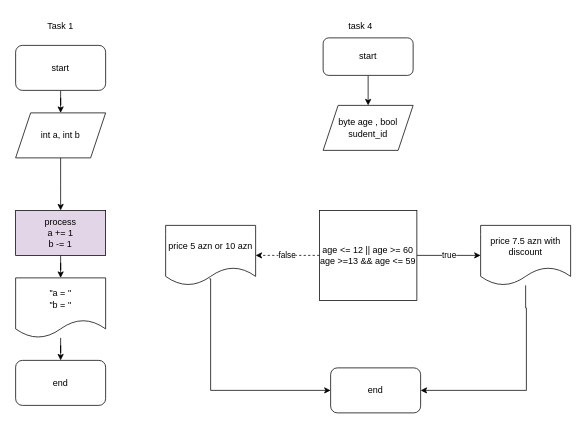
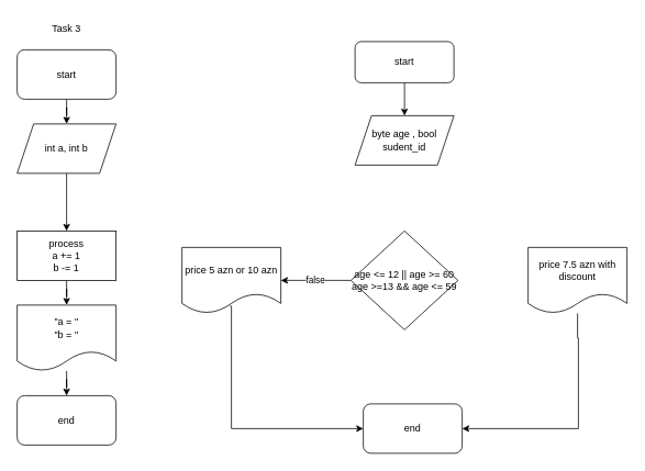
  <mxCell id="0" />
  <mxCell id="1" parent="0" />
  <mxCell id="2" value="" style="edgeStyle=orthogonalEdgeStyle;rounded=0;orthogonalLoop=1;jettySize=auto;html=1;" edge="1" parent="1" source="3" target="5"><mxGeometry relative="1" as="geometry" /></mxCell>
  <mxCell id="3" value="start" style="rounded=1;whiteSpace=wrap;html=1;" vertex="1" parent="1"><mxGeometry x="20" y="60" width="120" height="60" as="geometry" /></mxCell>
  <mxCell id="4" value="" style="edgeStyle=orthogonalEdgeStyle;rounded=0;orthogonalLoop=1;jettySize=auto;html=1;" edge="1" parent="1" source="5"><mxGeometry relative="1" as="geometry"><mxPoint x="80" y="280" as="targetPoint" /></mxGeometry></mxCell>
  <mxCell id="5" value="int a, int b" style="shape=parallelogram;perimeter=parallelogramPerimeter;whiteSpace=wrap;html=1;fixedSize=1;" vertex="1" parent="1"><mxGeometry x="20" y="150" width="120" height="60" as="geometry" /></mxCell>
  <mxCell id="6" value="" style="edgeStyle=orthogonalEdgeStyle;rounded=0;orthogonalLoop=1;jettySize=auto;html=1;" edge="1" parent="1" source="7" target="10"><mxGeometry relative="1" as="geometry" /></mxCell>
- <mxCell id="7" value="process&lt;br&gt;a += 1&lt;br&gt;b -= 1" style="rounded=0;whiteSpace=wrap;html=1;fillColor=#e1d5e7;" vertex="1" parent="1"><mxGeometry x="20" y="280" width="120" height="60" as="geometry" /></mxCell>
+ <mxCell id="7" value="process&lt;br&gt;a += 1&lt;br&gt;b -= 1" style="rounded=0;whiteSpace=wrap;html=1;" vertex="1" parent="1"><mxGeometry x="20" y="280" width="120" height="60" as="geometry" /></mxCell>
  <mxCell id="8" value="end" style="rounded=1;whiteSpace=wrap;html=1;" vertex="1" parent="1"><mxGeometry x="20" y="480" width="120" height="60" as="geometry" /></mxCell>
  <mxCell id="9" value="" style="edgeStyle=orthogonalEdgeStyle;rounded=0;orthogonalLoop=1;jettySize=auto;html=1;" edge="1" parent="1" source="10" target="8"><mxGeometry relative="1" as="geometry" /></mxCell>
  <mxCell id="10" value="&quot;a = &quot;&lt;br&gt;&quot;b = &quot;" style="shape=document;whiteSpace=wrap;html=1;boundedLbl=1;" vertex="1" parent="1"><mxGeometry x="20" y="370" width="120" height="80" as="geometry" /></mxCell>
- <mxCell id="11" value="Task 1&lt;br&gt;" style="text;strokeColor=none;align=center;fillColor=default;html=1;verticalAlign=middle;whiteSpace=wrap;rounded=0;glass=0;shadow=0;" vertex="1" parent="1"><mxGeometry x="50" y="20" width="60" height="30" as="geometry" /></mxCell>
- <mxCell id="12" value="task 4&lt;br&gt;" style="text;strokeColor=none;align=center;fillColor=none;html=1;verticalAlign=middle;whiteSpace=wrap;rounded=0;" vertex="1" parent="1"><mxGeometry x="450" y="20" width="60" height="30" as="geometry" /></mxCell>
+ <mxCell id="11" value="Task 3&lt;br&gt;" style="text;strokeColor=none;align=center;fillColor=default;html=1;verticalAlign=middle;whiteSpace=wrap;rounded=0;glass=0;shadow=0;" vertex="1" parent="1"><mxGeometry x="50" y="20" width="60" height="30" as="geometry" /></mxCell>
  <mxCell id="13" value="" style="edgeStyle=orthogonalEdgeStyle;rounded=0;orthogonalLoop=1;jettySize=auto;html=1;" edge="1" parent="1" source="14" target="15"><mxGeometry relative="1" as="geometry" /></mxCell>
  <mxCell id="14" value="start" style="rounded=1;whiteSpace=wrap;html=1;" vertex="1" parent="1"><mxGeometry x="430" y="50" width="120" height="50" as="geometry" /></mxCell>
  <mxCell id="15" value="byte age , bool sudent_id" style="shape=parallelogram;perimeter=parallelogramPerimeter;whiteSpace=wrap;html=1;fixedSize=1;" vertex="1" parent="1"><mxGeometry x="430" y="140" width="120" height="60" as="geometry" /></mxCell>
- <mxCell id="16" value="false" style="edgeStyle=orthogonalEdgeStyle;rounded=0;orthogonalLoop=1;jettySize=auto;html=1;dashed=1;" edge="1" parent="1" source="18" target="19"><mxGeometry relative="1" as="geometry" /></mxCell>
- <mxCell id="17" value="true&lt;br&gt;" style="edgeStyle=orthogonalEdgeStyle;rounded=0;orthogonalLoop=1;jettySize=auto;html=1;" edge="1" parent="1" source="18" target="21"><mxGeometry relative="1" as="geometry" /></mxCell>
- <mxCell id="18" value="age &amp;lt;= 12 || age &amp;gt;= 60&lt;br&gt;age &amp;gt;=13 &amp;amp;&amp;amp; age &amp;lt;= 59&lt;br&gt;" style="whiteSpace=wrap;html=1;rounded=0;" vertex="1" parent="1"><mxGeometry x="425" y="280" width="130" height="120" as="geometry" /></mxCell>
+ <mxCell id="16" value="false" style="edgeStyle=orthogonalEdgeStyle;rounded=0;orthogonalLoop=1;jettySize=auto;html=1;" edge="1" parent="1" source="18" target="19"><mxGeometry relative="1" as="geometry" /></mxCell>
+ <mxCell id="18" value="age &amp;lt;= 12 || age &amp;gt;= 60&lt;br&gt;age &amp;gt;=13 &amp;amp;&amp;amp; age &amp;lt;= 59&lt;br&gt;" style="rhombus;whiteSpace=wrap;html=1;" vertex="1" parent="1"><mxGeometry x="425" y="280" width="130" height="120" as="geometry" /></mxCell>
  <mxCell id="19" value="price 5 azn or 10 azn" style="shape=document;whiteSpace=wrap;html=1;boundedLbl=1;" vertex="1" parent="1"><mxGeometry x="220" y="300" width="120" height="80" as="geometry" /></mxCell>
  <mxCell id="20" value="" style="edgeStyle=orthogonalEdgeStyle;rounded=0;orthogonalLoop=1;jettySize=auto;html=1;entryX=1;entryY=0.5;entryDx=0;entryDy=0;" edge="1" parent="1" source="21" target="22"><mxGeometry relative="1" as="geometry"><mxPoint x="700" y="470" as="targetPoint" /><Array as="points"><mxPoint x="700" y="410" /><mxPoint x="701" y="410" /><mxPoint x="701" y="520" /></Array></mxGeometry></mxCell>
  <mxCell id="21" value="price 7.5 azn with discount" style="shape=document;whiteSpace=wrap;html=1;boundedLbl=1;" vertex="1" parent="1"><mxGeometry x="640" y="300" width="120" height="80" as="geometry" /></mxCell>
  <mxCell id="22" value="end" style="rounded=1;whiteSpace=wrap;html=1;" vertex="1" parent="1"><mxGeometry x="440" y="490" width="120" height="60" as="geometry" /></mxCell>
  <mxCell id="23" value="" style="edgeStyle=orthogonalEdgeStyle;rounded=0;orthogonalLoop=1;jettySize=auto;html=1;entryX=0;entryY=0.5;entryDx=0;entryDy=0;exitX=0.487;exitY=0.89;exitDx=0;exitDy=0;exitPerimeter=0;" edge="1" parent="1" source="19" target="22"><mxGeometry relative="1" as="geometry"><mxPoint x="280" y="380" as="sourcePoint" /><mxPoint x="420" y="520" as="targetPoint" /><Array as="points"><mxPoint x="280" y="371" /><mxPoint x="280" y="520" /></Array></mxGeometry></mxCell>
